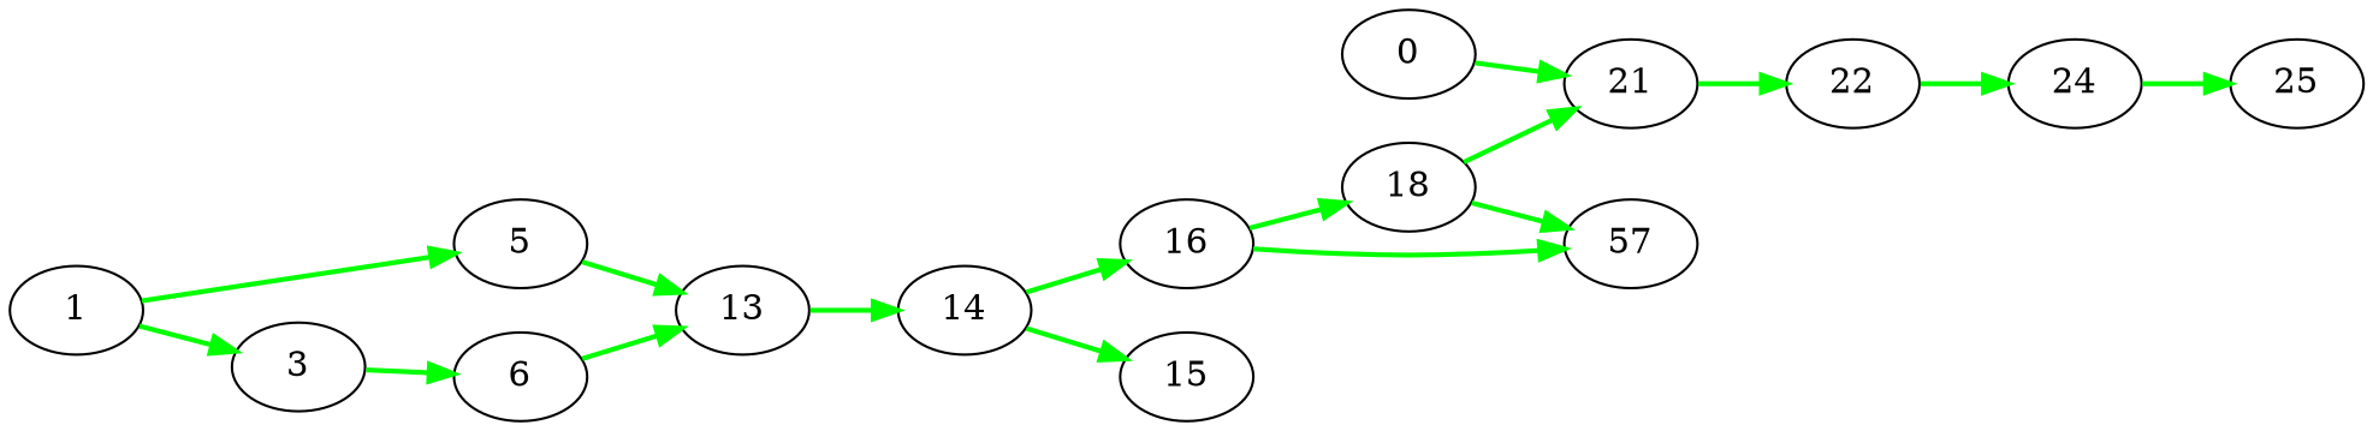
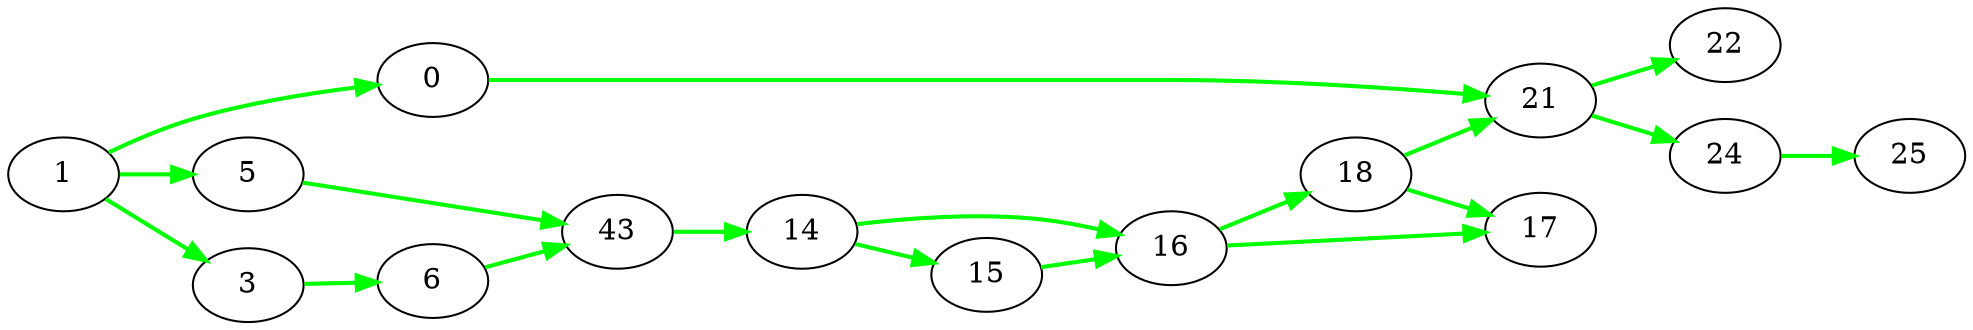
  digraph {
    rankdir=LR
    node [color=black]
    edge [color=green penwidth=2]
    n1 [label=0]
    n2 [label=21]
    n3 [label=22]
    n4 [label=1]
    n5 [label=5]
    n6 [label=3]
-   n7 [label=13]
+   n7 [label=43]
    n8 [label=6]
    n9 [label=14]
    n10 [label=16]
    n11 [label=15]
    n12 [label=18]
-   n13 [label=57]
+   n13 [label=17]
    n14 [label=24]
    n15 [label=25]
    n1 -> n2
    n2 -> n3
-   n3 -> n14
+   n2 -> n14
+   n4 -> n1
    n4 -> n5
    n4 -> n6
    n5 -> n7
    n6 -> n8
    n7 -> n9
    n8 -> n7
    n9 -> n10
    n9 -> n11
    n10 -> n12
    n10 -> n13
+   n11 -> n10
    n12 -> n2
    n12 -> n13
    n14 -> n15
  }
